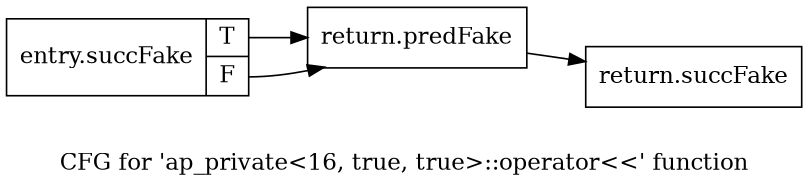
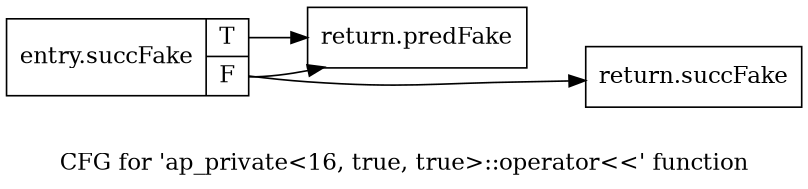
  digraph {
    label="CFG for 'ap_private\<16, true, true\>::operator\<\<' function"
    rankdir=LR
    node [filename="/tools/Xilinx/Vitis_HLS/2022.1/include/etc/ap_private.h" linenumber=2669 shape=record]
    edge [execusionnum=0 filename="/tools/Xilinx/Vitis_HLS/2022.1/include/etc/ap_private.h"]
    n1 [label="{entry.succFake|{<s0>T|<s1>F}}"]
    n2 [label="{return.predFake}"]
    n3 [label="{return.succFake}"]
    n1 -> n2 [tailport=s0]
    n1 -> n2 [tailport=s1]
-   n2 -> n3
+   n1 -> n3
  }
